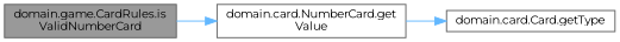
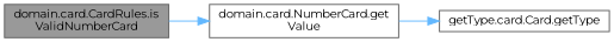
  digraph {
    fontname=Montserrat
    rankdir=LR
    node [color=grey40 fillcolor=white fontname=Montserrat fontsize=10 shape=box style=filled]
    edge [color=steelblue1 fontname=Montserrat fontsize=10 labelfontname=Helvetica labelfontsize=10 style=solid]
-   n1 [color=gray40 fillcolor=grey60 fontcolor=black height=0.2 label="domain.game.CardRules.is\lValidNumberCard" width=0.4]
+   n1 [color=gray40 fillcolor=grey60 fontcolor=black height=0.2 label="domain.card.CardRules.is\lValidNumberCard" width=0.4]
    n2 [height=0.2 label="domain.card.NumberCard.get\lValue" width=0.4]
-   n3 [height=0.2 label="domain.card.Card.getType" width=0.4]
+   n3 [height=0.2 label="getType.card.Card.getType" width=0.4]
    n1 -> n2
    n2 -> n3
  }
